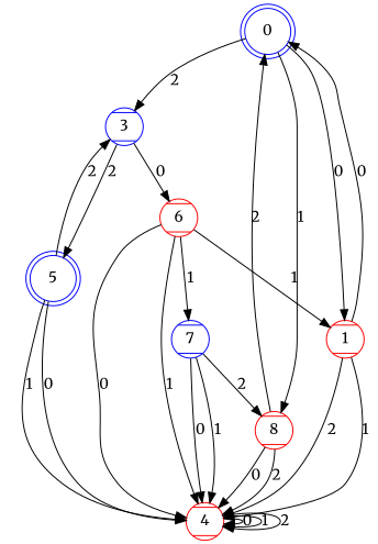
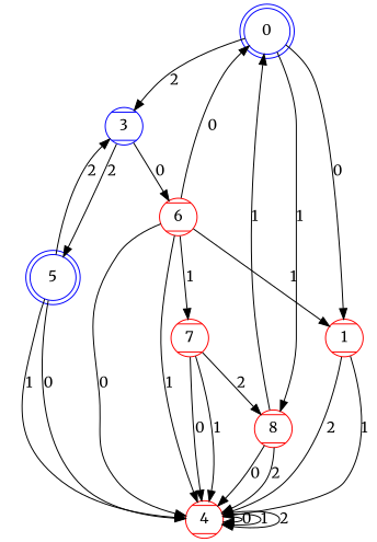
  digraph {
    fontname=Merriweather
    node [color=red fontname=Merriweather shape=Mcircle style=striped]
    edge [fontname=Merriweather]
    0 [color=blue shape=doublecircle]
    1
    n3 [label=8]
    3 [color=blue]
    4
    5 [color=blue shape=doublecircle]
    6
-   7 [color=blue]
+   7
    0 -> 1 [label=0]
    0 -> n3 [label=1]
    0 -> 3 [label=2]
-   1 -> 0 [label=0]
+   6 -> 0 [label=0]
    1 -> 4 [label=1]
    1 -> 4 [label=2]
-   n3 -> 0 [label=2]
+   n3 -> 0 [label=1]
    n3 -> 4 [label=0]
    n3 -> 4 [label=2]
    3 -> 5 [label=2]
    3 -> 6 [label=0]
    4 -> 4 [label=0]
    4 -> 4 [label=1]
    4 -> 4 [label=2]
    5 -> 3 [label=2]
    5 -> 4 [label=0]
    5 -> 4 [label=1]
    6 -> 1 [label=1]
    6 -> 4 [label=0]
    6 -> 4 [label=1]
    6 -> 7 [label=1]
    7 -> n3 [label=2]
    7 -> 4 [label=0]
    7 -> 4 [label=1]
  }
